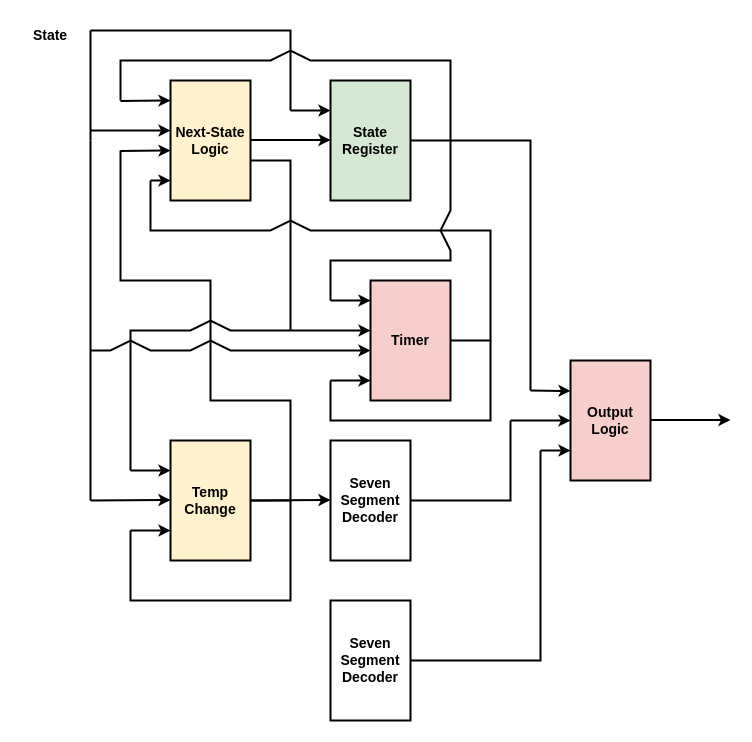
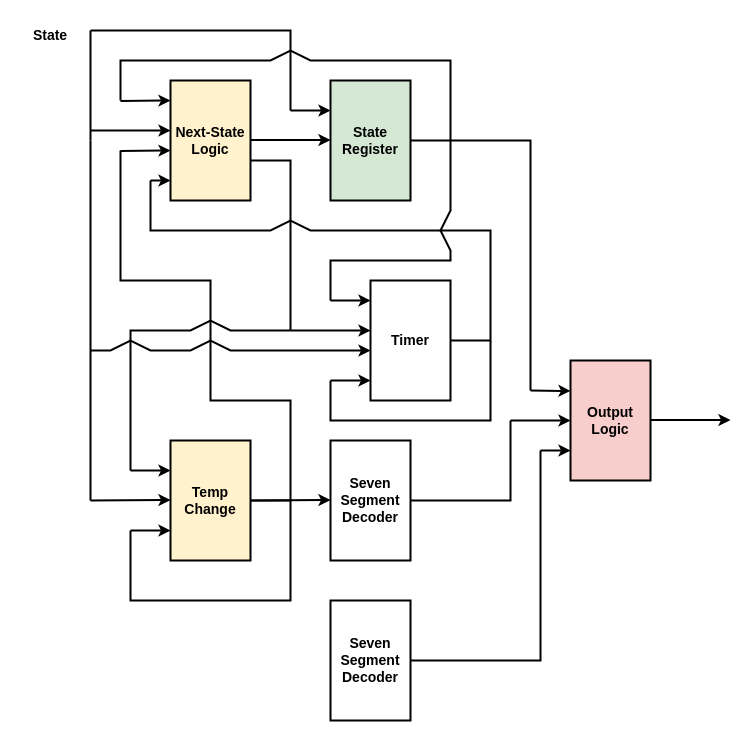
  <mxCell id="0" />
  <mxCell id="1" parent="0" />
  <mxCell id="2" value="Next-State Logic" style="rounded=0;whiteSpace=wrap;html=1;strokeWidth=2;fontSize=14;fontStyle=1;fillColor=#fff2cc;" vertex="1" parent="1"><mxGeometry x="170" y="80" width="80" height="120" as="geometry" /></mxCell>
  <mxCell id="3" value="Output Logic" style="rounded=0;whiteSpace=wrap;html=1;strokeWidth=2;fontSize=14;fontStyle=1;fillColor=#f8cecc;" vertex="1" parent="1"><mxGeometry x="570" y="360" width="80" height="120" as="geometry" /></mxCell>
  <mxCell id="4" value="State Register" style="rounded=0;whiteSpace=wrap;html=1;strokeWidth=2;fontSize=14;fontStyle=1;fillColor=#d5e8d4;" vertex="1" parent="1"><mxGeometry x="330" y="80" width="80" height="120" as="geometry" /></mxCell>
  <mxCell id="5" value="" style="endArrow=classic;html=1;rounded=0;strokeWidth=2;entryX=0;entryY=0.5;entryDx=0;entryDy=0;" edge="1" parent="1"><mxGeometry width="50" height="50" relative="1" as="geometry"><mxPoint x="250" y="139.5" as="sourcePoint" /><mxPoint x="330" y="139.5" as="targetPoint" /></mxGeometry></mxCell>
  <mxCell id="6" value="" style="endArrow=classic;html=1;rounded=0;strokeWidth=2;entryX=0;entryY=0.5;entryDx=0;entryDy=0;" edge="1" parent="1"><mxGeometry width="50" height="50" relative="1" as="geometry"><mxPoint x="290" y="110" as="sourcePoint" /><mxPoint x="330" y="110" as="targetPoint" /></mxGeometry></mxCell>
  <mxCell id="7" value="" style="endArrow=none;html=1;rounded=0;strokeWidth=2;" edge="1" parent="1"><mxGeometry width="50" height="50" relative="1" as="geometry"><mxPoint x="290" y="110" as="sourcePoint" /><mxPoint x="90" y="30" as="targetPoint" /><Array as="points"><mxPoint x="290" y="30" /></Array></mxGeometry></mxCell>
  <mxCell id="8" value="" style="endArrow=none;html=1;rounded=0;strokeWidth=2;" edge="1" parent="1"><mxGeometry width="50" height="50" relative="1" as="geometry"><mxPoint x="90" y="30" as="sourcePoint" /><mxPoint x="90" y="140" as="targetPoint" /><Array as="points" /></mxGeometry></mxCell>
  <mxCell id="9" value="State" style="text;html=1;align=center;verticalAlign=middle;whiteSpace=wrap;rounded=0;fontSize=14;fontStyle=1" vertex="1" parent="1"><mxGeometry x="20" y="20" width="60" height="30" as="geometry" /></mxCell>
  <mxCell id="10" value="" style="endArrow=classic;html=1;rounded=0;strokeWidth=2;entryX=0;entryY=0.5;entryDx=0;entryDy=0;" edge="1" parent="1"><mxGeometry width="50" height="50" relative="1" as="geometry"><mxPoint x="90" y="130" as="sourcePoint" /><mxPoint x="170" y="130" as="targetPoint" /></mxGeometry></mxCell>
  <mxCell id="11" value="Temp Change" style="rounded=0;whiteSpace=wrap;html=1;strokeWidth=2;fontSize=14;fontStyle=1;fillColor=#fff2cc;" vertex="1" parent="1"><mxGeometry x="170" y="440" width="80" height="120" as="geometry" /></mxCell>
- <mxCell id="12" value="Timer" style="rounded=0;whiteSpace=wrap;html=1;strokeWidth=2;fontSize=14;fontStyle=1;fillColor=#f8cecc;" vertex="1" parent="1"><mxGeometry x="370" y="280" width="80" height="120" as="geometry" /></mxCell>
+ <mxCell id="12" value="Timer" style="rounded=0;whiteSpace=wrap;html=1;strokeWidth=2;fontSize=14;fontStyle=1" vertex="1" parent="1"><mxGeometry x="370" y="280" width="80" height="120" as="geometry" /></mxCell>
  <mxCell id="13" value="" style="endArrow=none;html=1;rounded=0;strokeWidth=2;entryX=1;entryY=0.5;entryDx=0;entryDy=0;endFill=0;startArrow=none;startFill=0;" edge="1" parent="1"><mxGeometry width="50" height="50" relative="1" as="geometry"><mxPoint x="150" y="180" as="sourcePoint" /><mxPoint x="450" y="340" as="targetPoint" /><Array as="points"><mxPoint x="150" y="230" /><mxPoint x="270" y="230" /><mxPoint x="290" y="220" /><mxPoint x="310" y="230" /><mxPoint x="490" y="230" /><mxPoint x="490" y="340" /></Array></mxGeometry></mxCell>
  <mxCell id="14" value="" style="endArrow=classic;html=1;rounded=0;strokeWidth=2;entryX=0;entryY=0.5;entryDx=0;entryDy=0;" edge="1" parent="1"><mxGeometry width="50" height="50" relative="1" as="geometry"><mxPoint x="150" y="180" as="sourcePoint" /><mxPoint x="170" y="180" as="targetPoint" /></mxGeometry></mxCell>
  <mxCell id="15" value="" style="endArrow=none;html=1;rounded=0;strokeWidth=2;endFill=0;" edge="1" parent="1"><mxGeometry width="50" height="50" relative="1" as="geometry"><mxPoint x="250" y="160" as="sourcePoint" /><mxPoint x="290" y="330" as="targetPoint" /><Array as="points"><mxPoint x="290" y="160" /><mxPoint x="290" y="330" /></Array></mxGeometry></mxCell>
  <mxCell id="16" value="" style="endArrow=classic;html=1;rounded=0;strokeWidth=2;" edge="1" parent="1"><mxGeometry width="50" height="50" relative="1" as="geometry"><mxPoint x="290" y="330" as="sourcePoint" /><mxPoint x="370" y="330" as="targetPoint" /></mxGeometry></mxCell>
  <mxCell id="17" value="" style="endArrow=classic;html=1;rounded=0;strokeWidth=2;" edge="1" parent="1"><mxGeometry width="50" height="50" relative="1" as="geometry"><mxPoint x="90" y="500" as="sourcePoint" /><mxPoint x="170" y="499.5" as="targetPoint" /></mxGeometry></mxCell>
  <mxCell id="18" value="" style="endArrow=none;html=1;rounded=0;strokeWidth=2;" edge="1" parent="1"><mxGeometry width="50" height="50" relative="1" as="geometry"><mxPoint x="90" y="140" as="sourcePoint" /><mxPoint x="90" y="500" as="targetPoint" /><Array as="points" /></mxGeometry></mxCell>
  <mxCell id="19" value="" style="endArrow=classic;html=1;rounded=0;strokeWidth=2;entryX=0;entryY=0.5;entryDx=0;entryDy=0;" edge="1" parent="1"><mxGeometry width="50" height="50" relative="1" as="geometry"><mxPoint x="650" y="419.5" as="sourcePoint" /><mxPoint x="730" y="419.5" as="targetPoint" /></mxGeometry></mxCell>
  <mxCell id="20" value="" style="endArrow=none;html=1;rounded=0;strokeWidth=2;" edge="1" parent="1"><mxGeometry width="50" height="50" relative="1" as="geometry"><mxPoint x="130" y="470" as="sourcePoint" /><mxPoint x="290" y="330" as="targetPoint" /><Array as="points"><mxPoint x="130" y="330" /><mxPoint x="190" y="330" /><mxPoint x="210" y="320" /><mxPoint x="230" y="330" /></Array></mxGeometry></mxCell>
  <mxCell id="21" value="" style="endArrow=classic;html=1;rounded=0;strokeWidth=2;" edge="1" parent="1"><mxGeometry width="50" height="50" relative="1" as="geometry"><mxPoint x="130" y="470" as="sourcePoint" /><mxPoint x="170" y="470" as="targetPoint" /></mxGeometry></mxCell>
  <mxCell id="22" value="" style="endArrow=classic;html=1;rounded=0;strokeWidth=2;" edge="1" parent="1"><mxGeometry width="50" height="50" relative="1" as="geometry"><mxPoint x="120" y="150.5" as="sourcePoint" /><mxPoint x="170" y="150" as="targetPoint" /></mxGeometry></mxCell>
  <mxCell id="23" value="" style="endArrow=none;html=1;rounded=0;strokeWidth=2;exitX=1;exitY=0.5;exitDx=0;exitDy=0;" edge="1" parent="1" source="11"><mxGeometry width="50" height="50" relative="1" as="geometry"><mxPoint x="130" y="280" as="sourcePoint" /><mxPoint x="120" y="150" as="targetPoint" /><Array as="points"><mxPoint x="290" y="500" /><mxPoint x="290" y="400" /><mxPoint x="210" y="400" /><mxPoint x="210" y="350" /><mxPoint x="210" y="310" /><mxPoint x="210" y="280" /><mxPoint x="120" y="280" /></Array></mxGeometry></mxCell>
  <mxCell id="24" value="Seven Segment Decoder" style="rounded=0;whiteSpace=wrap;html=1;fontStyle=1;fontSize=14;strokeWidth=2;" vertex="1" parent="1"><mxGeometry x="330" y="440" width="80" height="120" as="geometry" /></mxCell>
  <mxCell id="25" value="" style="endArrow=classic;html=1;rounded=0;strokeWidth=2;exitX=1;exitY=0.5;exitDx=0;exitDy=0;" edge="1" parent="1" source="11"><mxGeometry width="50" height="50" relative="1" as="geometry"><mxPoint x="290" y="499.5" as="sourcePoint" /><mxPoint x="330" y="499.5" as="targetPoint" /></mxGeometry></mxCell>
  <mxCell id="26" value="" style="endArrow=none;html=1;rounded=0;strokeWidth=2;" edge="1" parent="1"><mxGeometry width="50" height="50" relative="1" as="geometry"><mxPoint x="330" y="300" as="sourcePoint" /><mxPoint x="450" y="140" as="targetPoint" /><Array as="points"><mxPoint x="330" y="260" /><mxPoint x="450" y="260" /><mxPoint x="450" y="250" /><mxPoint x="440" y="230" /><mxPoint x="450" y="210" /></Array></mxGeometry></mxCell>
  <mxCell id="27" value="" style="endArrow=classic;html=1;rounded=0;strokeWidth=2;" edge="1" parent="1"><mxGeometry width="50" height="50" relative="1" as="geometry"><mxPoint x="330" y="300" as="sourcePoint" /><mxPoint x="370" y="300" as="targetPoint" /></mxGeometry></mxCell>
  <mxCell id="28" value="Seven Segment Decoder" style="rounded=0;whiteSpace=wrap;html=1;fontStyle=1;fontSize=14;strokeWidth=2;" vertex="1" parent="1"><mxGeometry x="330" y="600" width="80" height="120" as="geometry" /></mxCell>
  <mxCell id="29" value="" style="endArrow=classic;html=1;rounded=0;strokeWidth=2;" edge="1" parent="1"><mxGeometry width="50" height="50" relative="1" as="geometry"><mxPoint x="540" y="450" as="sourcePoint" /><mxPoint x="570" y="450" as="targetPoint" /></mxGeometry></mxCell>
  <mxCell id="30" value="" style="endArrow=classic;html=1;rounded=0;strokeWidth=2;" edge="1" parent="1"><mxGeometry width="50" height="50" relative="1" as="geometry"><mxPoint x="530" y="390" as="sourcePoint" /><mxPoint x="570" y="390.5" as="targetPoint" /></mxGeometry></mxCell>
  <mxCell id="31" value="" style="endArrow=classic;html=1;rounded=0;strokeWidth=2;" edge="1" parent="1"><mxGeometry width="50" height="50" relative="1" as="geometry"><mxPoint x="120" y="100.5" as="sourcePoint" /><mxPoint x="170" y="100" as="targetPoint" /></mxGeometry></mxCell>
  <mxCell id="32" value="" style="endArrow=none;html=1;rounded=0;strokeWidth=2;" edge="1" parent="1"><mxGeometry width="50" height="50" relative="1" as="geometry"><mxPoint x="450" y="140" as="sourcePoint" /><mxPoint x="120" y="100" as="targetPoint" /><Array as="points"><mxPoint x="450" y="110" /><mxPoint x="450" y="60" /><mxPoint x="310" y="60" /><mxPoint x="290" y="50" /><mxPoint x="270" y="60" /><mxPoint x="120" y="60" /></Array></mxGeometry></mxCell>
  <mxCell id="33" value="" style="endArrow=classic;html=1;rounded=0;strokeWidth=2;entryX=0;entryY=0.5;entryDx=0;entryDy=0;" edge="1" parent="1"><mxGeometry width="50" height="50" relative="1" as="geometry"><mxPoint x="90" y="350" as="sourcePoint" /><mxPoint x="370" y="350" as="targetPoint" /><Array as="points"><mxPoint x="110" y="350" /><mxPoint x="130" y="340" /><mxPoint x="150" y="350" /><mxPoint x="190" y="350" /><mxPoint x="210" y="340" /><mxPoint x="230" y="350" /></Array></mxGeometry></mxCell>
  <mxCell id="34" value="" style="endArrow=classic;html=1;rounded=0;strokeWidth=2;" edge="1" parent="1"><mxGeometry width="50" height="50" relative="1" as="geometry"><mxPoint x="130" y="530" as="sourcePoint" /><mxPoint x="170" y="530" as="targetPoint" /></mxGeometry></mxCell>
  <mxCell id="35" value="" style="endArrow=none;html=1;rounded=0;strokeWidth=2;" edge="1" parent="1"><mxGeometry width="50" height="50" relative="1" as="geometry"><mxPoint x="130" y="530" as="sourcePoint" /><mxPoint x="290" y="500" as="targetPoint" /><Array as="points"><mxPoint x="130" y="600" /><mxPoint x="290" y="600" /></Array></mxGeometry></mxCell>
  <mxCell id="36" value="" style="endArrow=classic;html=1;rounded=0;strokeWidth=2;" edge="1" parent="1"><mxGeometry width="50" height="50" relative="1" as="geometry"><mxPoint x="510" y="420" as="sourcePoint" /><mxPoint x="570" y="420" as="targetPoint" /></mxGeometry></mxCell>
  <mxCell id="37" value="" style="endArrow=none;html=1;rounded=0;strokeWidth=2;entryX=1;entryY=0.5;entryDx=0;entryDy=0;" edge="1" parent="1" target="4"><mxGeometry width="50" height="50" relative="1" as="geometry"><mxPoint x="530" y="390" as="sourcePoint" /><mxPoint x="580" y="340" as="targetPoint" /><Array as="points"><mxPoint x="530" y="140" /></Array></mxGeometry></mxCell>
  <mxCell id="38" value="" style="endArrow=none;html=1;rounded=0;strokeWidth=2;" edge="1" parent="1"><mxGeometry width="50" height="50" relative="1" as="geometry"><mxPoint x="410" y="500" as="sourcePoint" /><mxPoint x="510" y="420" as="targetPoint" /><Array as="points"><mxPoint x="510" y="500" /></Array></mxGeometry></mxCell>
  <mxCell id="39" value="" style="endArrow=none;html=1;rounded=0;strokeWidth=2;" edge="1" parent="1"><mxGeometry width="50" height="50" relative="1" as="geometry"><mxPoint x="410" y="660" as="sourcePoint" /><mxPoint x="540" y="450" as="targetPoint" /><Array as="points"><mxPoint x="540" y="660" /></Array></mxGeometry></mxCell>
  <mxCell id="40" value="" style="endArrow=classic;html=1;rounded=0;strokeWidth=2;" edge="1" parent="1"><mxGeometry width="50" height="50" relative="1" as="geometry"><mxPoint x="330" y="380" as="sourcePoint" /><mxPoint x="370" y="380" as="targetPoint" /></mxGeometry></mxCell>
  <mxCell id="41" value="" style="endArrow=none;html=1;rounded=0;strokeWidth=2;" edge="1" parent="1"><mxGeometry width="50" height="50" relative="1" as="geometry"><mxPoint x="330" y="380" as="sourcePoint" /><mxPoint x="490" y="340" as="targetPoint" /><Array as="points"><mxPoint x="330" y="420" /><mxPoint x="490" y="420" /></Array></mxGeometry></mxCell>
